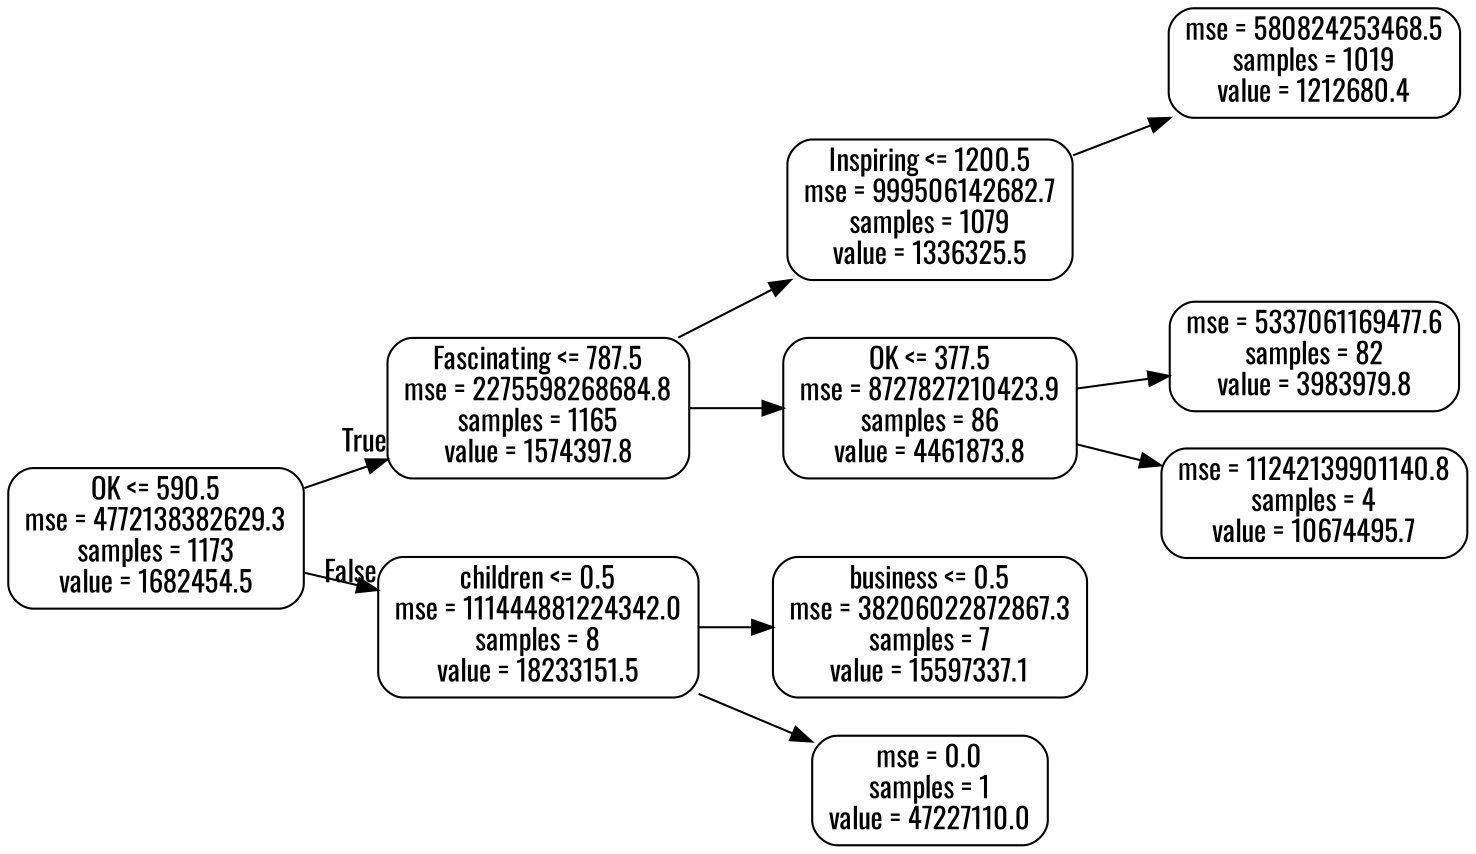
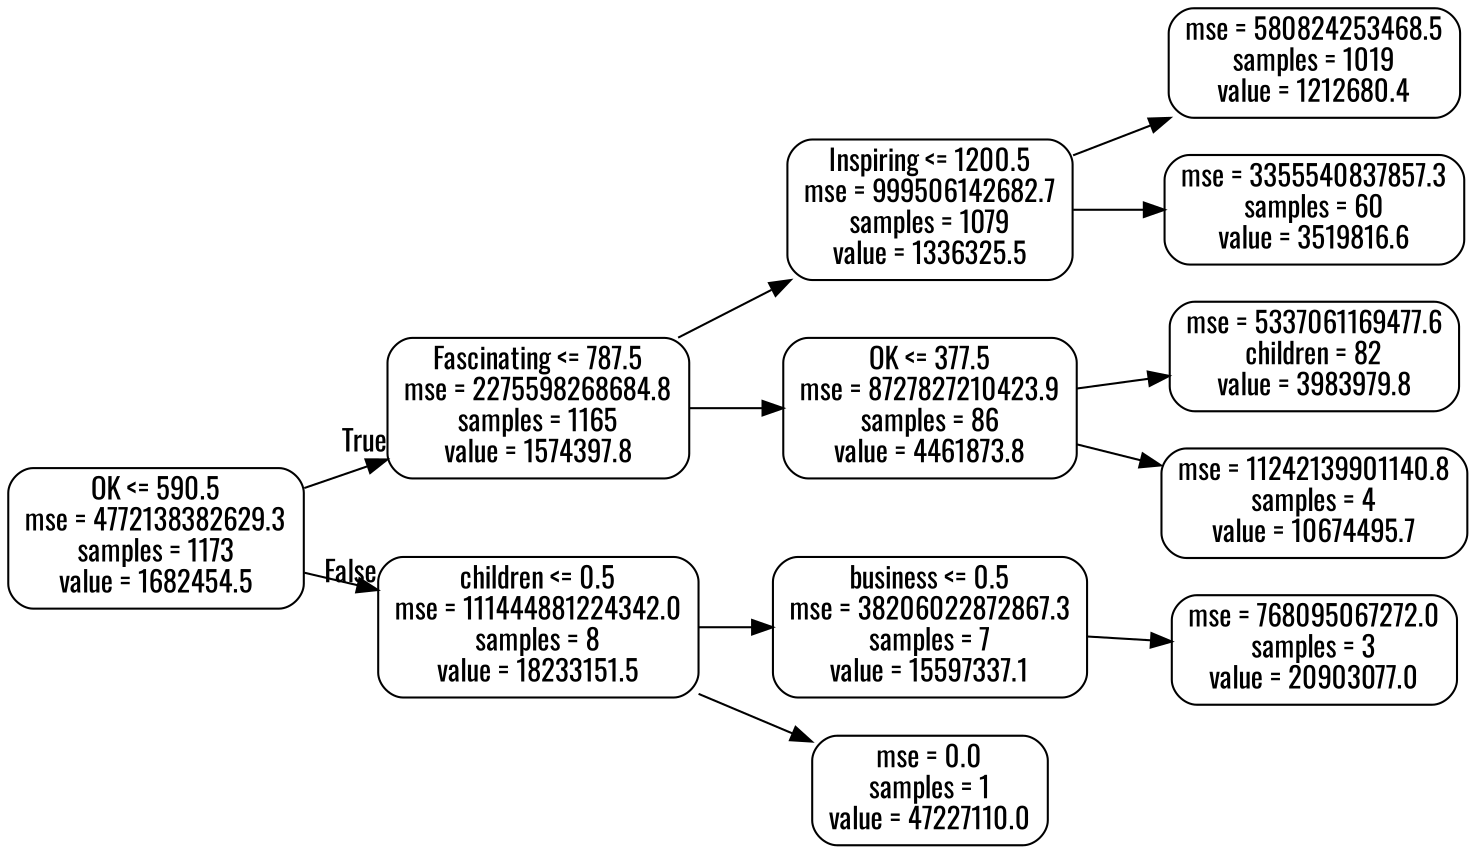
  digraph {
    fontname=Oswald
    rankdir=LR
    node [color=black fontname=Oswald shape=box style=rounded]
    edge [fontname=Oswald]
    n1 [label="OK <= 590.5\nmse = 4772138382629.3\nsamples = 1173\nvalue = 1682454.5"]
    n2 [label="Fascinating <= 787.5\nmse = 2275598268684.8\nsamples = 1165\nvalue = 1574397.8"]
    n3 [label="children <= 0.5\nmse = 111444881224342.0\nsamples = 8\nvalue = 18233151.5"]
    n4 [label="Inspiring <= 1200.5\nmse = 999506142682.7\nsamples = 1079\nvalue = 1336325.5"]
    n5 [label="OK <= 377.5\nmse = 8727827210423.9\nsamples = 86\nvalue = 4461873.8"]
    n6 [label="business <= 0.5\nmse = 38206022872867.3\nsamples = 7\nvalue = 15597337.1"]
    n7 [label="mse = 0.0\nsamples = 1\nvalue = 47227110.0"]
    n8 [label="mse = 580824253468.5\nsamples = 1019\nvalue = 1212680.4"]
-   n10 [label="mse = 5337061169477.6\nsamples = 82\nvalue = 3983979.8"]
+   n9 [label="mse = 3355540837857.3\nsamples = 60\nvalue = 3519816.6"]
+   n10 [label="mse = 5337061169477.6\nchildren = 82\nvalue = 3983979.8"]
    n11 [label="mse = 11242139901140.8\nsamples = 4\nvalue = 10674495.7"]
+   n12 [label="mse = 768095067272.0\nsamples = 3\nvalue = 20903077.0"]
    n1 -> n2 [headlabel=True labelangle=45 labeldistance=2.5]
    n1 -> n3 [headlabel=False labelangle=-45 labeldistance=2.5]
    n2 -> n4
    n2 -> n5
    n3 -> n6
    n3 -> n7
    n4 -> n8
+   n4 -> n9
    n5 -> n10
    n5 -> n11
+   n6 -> n12
  }
